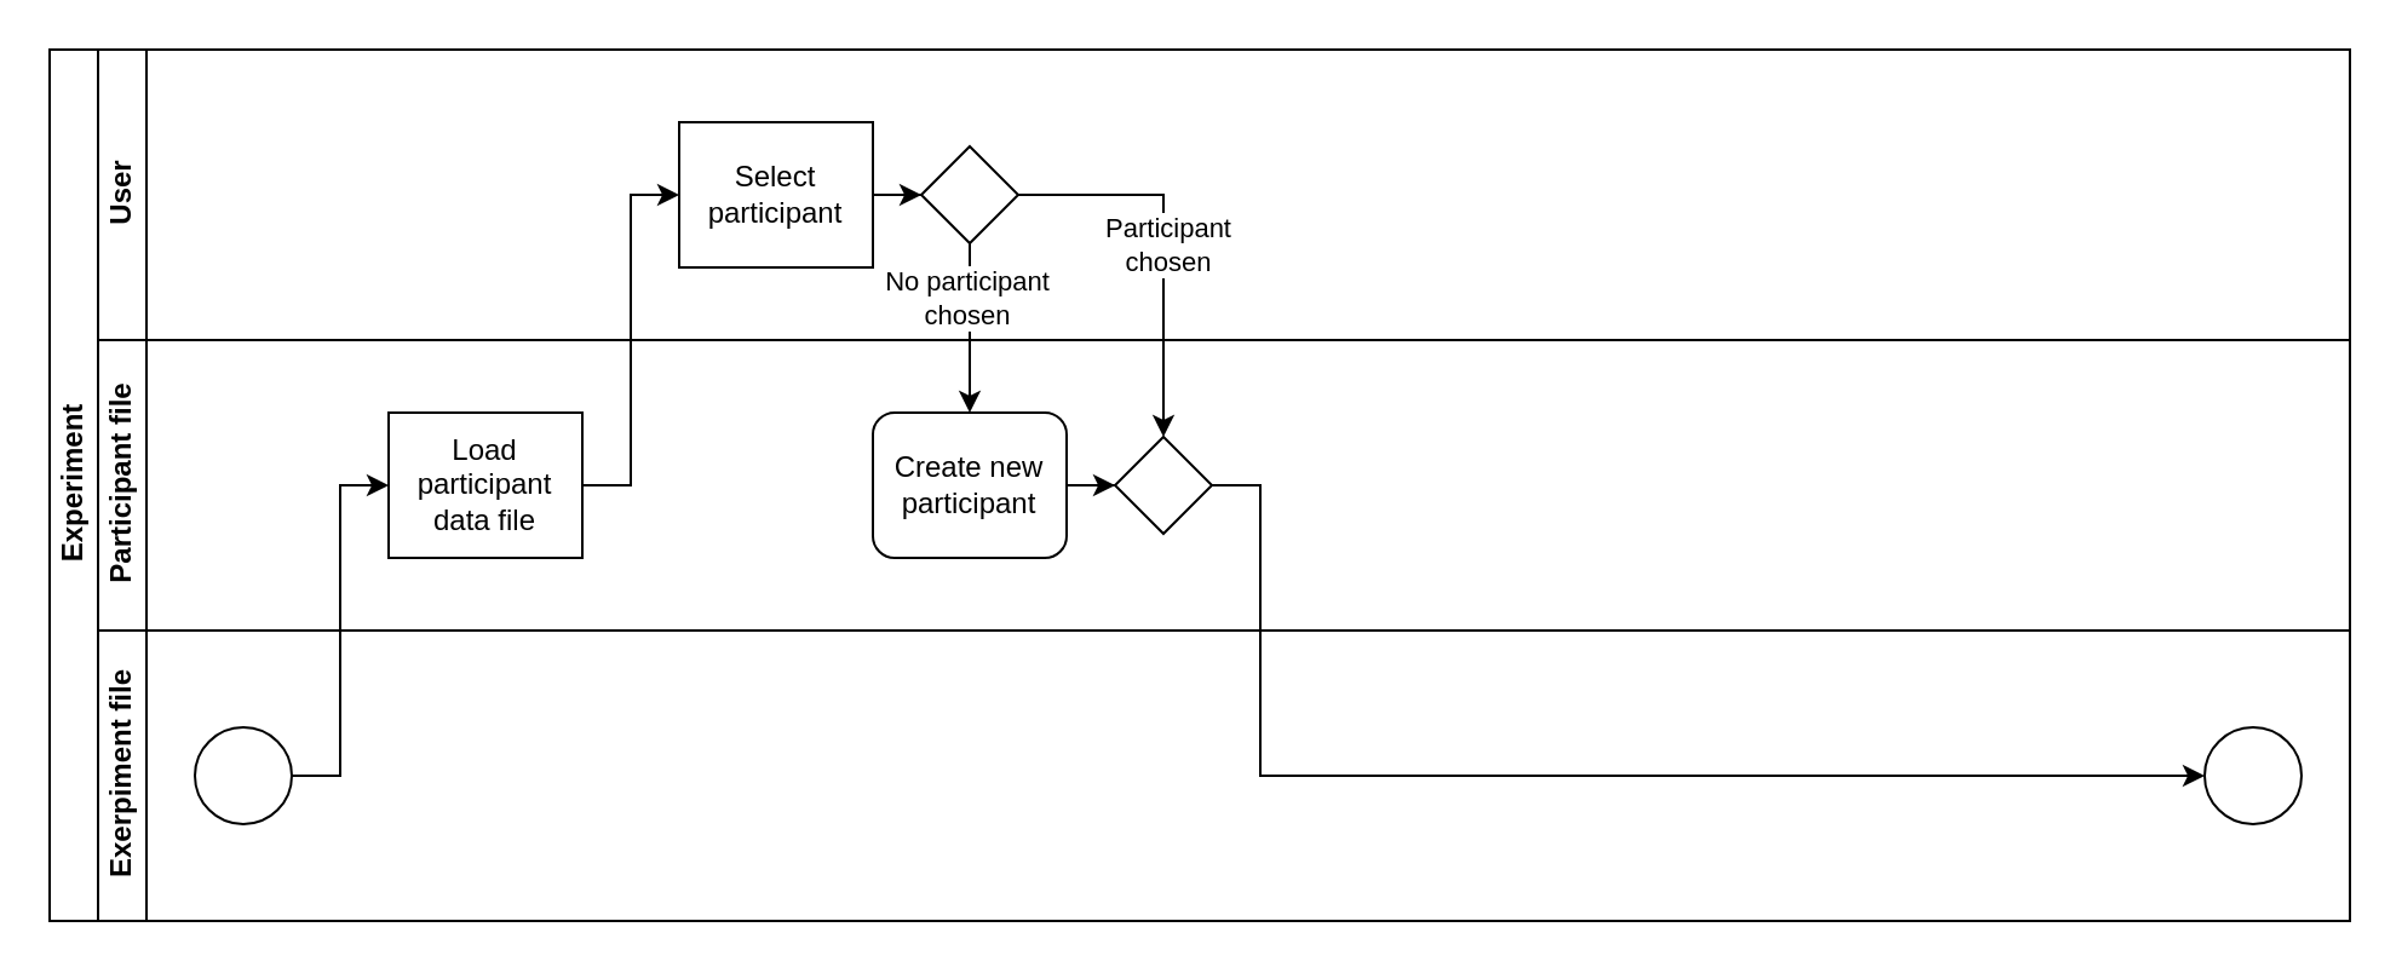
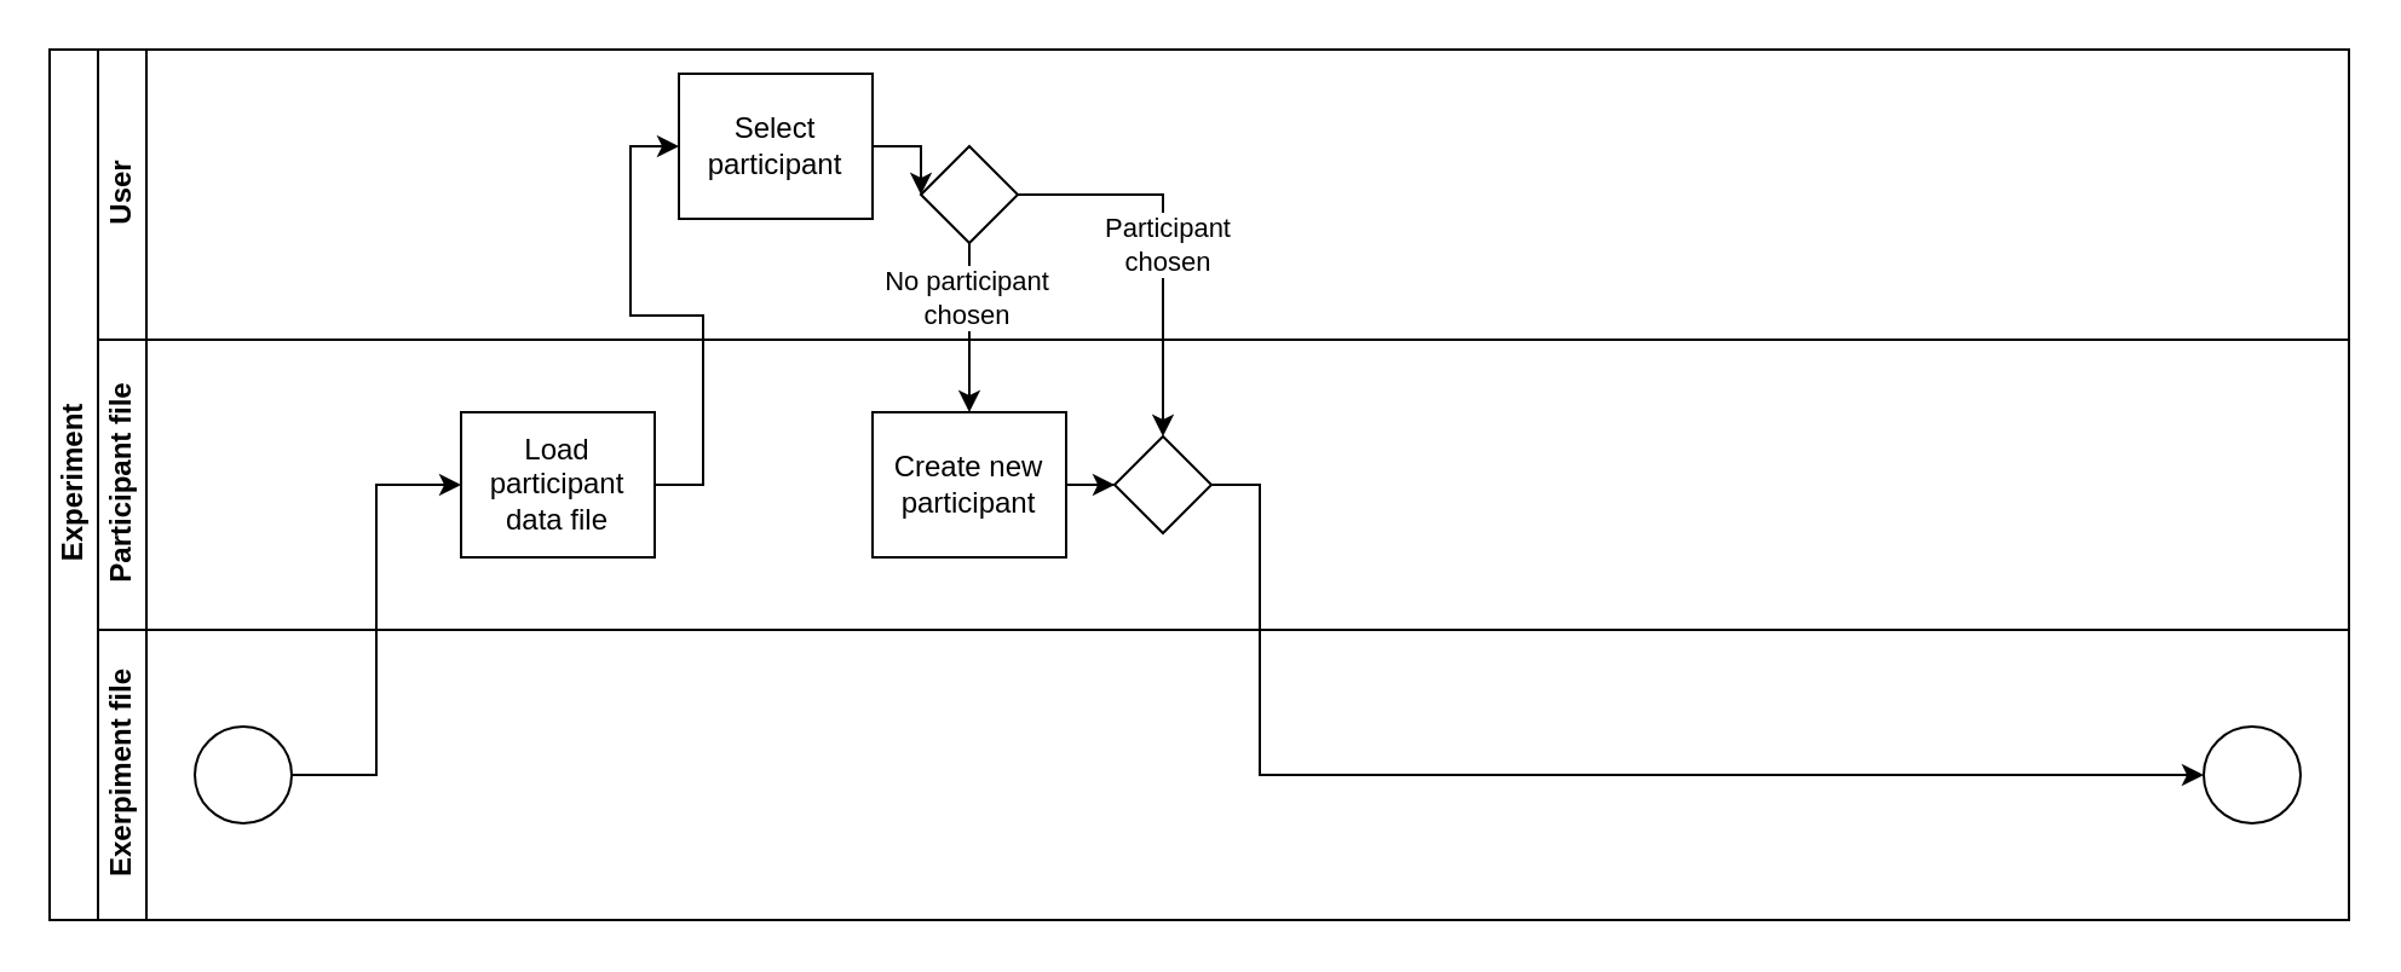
  <mxCell id="0" />
  <mxCell id="1" parent="0" />
  <mxCell id="2" value="Experiment" style="swimlane;html=1;childLayout=stackLayout;resizeParent=1;resizeParentMax=0;horizontal=0;startSize=20;horizontalStack=0;" parent="1" vertex="1"><mxGeometry width="950" height="360" as="geometry" x="20" y="20" /></mxCell>
  <mxCell id="3" value="User" style="swimlane;html=1;startSize=20;horizontal=0;" parent="2" vertex="1"><mxGeometry x="20" width="930" height="120" as="geometry" /></mxCell>
  <mxCell id="4" value="" style="rhombus;whiteSpace=wrap;html=1;fontFamily=Helvetica;fontSize=12;fontColor=#000000;align=center;" parent="3" vertex="1"><mxGeometry x="340" y="40" width="40" height="40" as="geometry" /></mxCell>
  <mxCell id="5" style="edgeStyle=orthogonalEdgeStyle;rounded=0;orthogonalLoop=1;jettySize=auto;html=1;entryX=0;entryY=0.5;entryDx=0;entryDy=0;" parent="3" source="6" target="4" edge="1"><mxGeometry relative="1" as="geometry" /></mxCell>
- <mxCell id="6" value="Select&lt;br&gt;participant" style="rounded=0;whiteSpace=wrap;html=1;fontFamily=Helvetica;fontSize=12;fontColor=#000000;align=center;" parent="3" vertex="1"><mxGeometry x="240" y="30" width="80" height="60" as="geometry" /></mxCell>
+ <mxCell id="6" value="Select&lt;br&gt;participant" style="rounded=0;whiteSpace=wrap;html=1;fontFamily=Helvetica;fontSize=12;fontColor=#000000;align=center;" parent="3" vertex="1"><mxGeometry x="240" y="10" width="80" height="60" as="geometry" /></mxCell>
  <mxCell id="7" value="Participant file" style="swimlane;html=1;startSize=20;horizontal=0;" parent="2" vertex="1"><mxGeometry x="20" y="120" width="930" height="120" as="geometry" /></mxCell>
- <mxCell id="8" value="Load participant data file" style="rounded=0;whiteSpace=wrap;html=1;fontFamily=Helvetica;fontSize=12;fontColor=#000000;align=center;" parent="7" vertex="1"><mxGeometry x="120" y="30" width="80" height="60" as="geometry" /></mxCell>
+ <mxCell id="8" value="Load participant data file" style="rounded=0;whiteSpace=wrap;html=1;fontFamily=Helvetica;fontSize=12;fontColor=#000000;align=center;" parent="7" vertex="1"><mxGeometry x="150" y="30" width="80" height="60" as="geometry" /></mxCell>
  <mxCell id="9" style="edgeStyle=orthogonalEdgeStyle;rounded=0;orthogonalLoop=1;jettySize=auto;html=1;entryX=0;entryY=0.5;entryDx=0;entryDy=0;" parent="7" source="10" target="11" edge="1"><mxGeometry relative="1" as="geometry" /></mxCell>
- <mxCell id="10" value="Create new participant" style="whiteSpace=wrap;html=1;fontFamily=Helvetica;fontSize=12;fontColor=#000000;align=center;rounded=1;" parent="7" vertex="1"><mxGeometry x="320" y="30" width="80" height="60" as="geometry" /></mxCell>
+ <mxCell id="10" value="Create new participant" style="rounded=0;whiteSpace=wrap;html=1;fontFamily=Helvetica;fontSize=12;fontColor=#000000;align=center;" parent="7" vertex="1"><mxGeometry x="320" y="30" width="80" height="60" as="geometry" /></mxCell>
  <mxCell id="11" value="" style="rhombus;whiteSpace=wrap;html=1;fontFamily=Helvetica;fontSize=12;fontColor=#000000;align=center;" parent="7" vertex="1"><mxGeometry x="420" y="40" width="40" height="40" as="geometry" /></mxCell>
  <mxCell id="12" value="Exerpiment file" style="swimlane;html=1;startSize=20;horizontal=0;" parent="2" vertex="1"><mxGeometry x="20" y="240" width="930" height="120" as="geometry" /></mxCell>
  <mxCell id="13" value="" style="ellipse;whiteSpace=wrap;html=1;labelBorderColor=default;labelBackgroundColor=default;" parent="12" vertex="1"><mxGeometry x="40" y="40" width="40" height="40" as="geometry" /></mxCell>
  <mxCell id="14" value="" style="ellipse;whiteSpace=wrap;html=1;" parent="12" vertex="1"><mxGeometry x="870" y="40" width="40" height="40" as="geometry" /></mxCell>
  <mxCell id="15" style="edgeStyle=orthogonalEdgeStyle;rounded=0;orthogonalLoop=1;jettySize=auto;html=1;entryX=0.5;entryY=0;entryDx=0;entryDy=0;" parent="2" source="4" target="10" edge="1"><mxGeometry relative="1" as="geometry" /></mxCell>
  <mxCell id="16" value="No participant &lt;br&gt;chosen" style="edgeLabel;html=1;align=center;verticalAlign=middle;resizable=0;points=[];" parent="15" vertex="1" connectable="0"><mxGeometry x="-0.385" y="-2" relative="1" as="geometry"><mxPoint as="offset" /></mxGeometry></mxCell>
  <mxCell id="17" style="edgeStyle=orthogonalEdgeStyle;rounded=0;orthogonalLoop=1;jettySize=auto;html=1;entryX=0;entryY=0.5;entryDx=0;entryDy=0;" parent="2" source="8" target="6" edge="1"><mxGeometry relative="1" as="geometry" /></mxCell>
  <mxCell id="18" style="edgeStyle=orthogonalEdgeStyle;rounded=0;orthogonalLoop=1;jettySize=auto;html=1;entryX=0.5;entryY=0;entryDx=0;entryDy=0;" parent="2" source="4" target="11" edge="1"><mxGeometry relative="1" as="geometry" /></mxCell>
  <mxCell id="19" value="Participant &lt;br&gt;chosen" style="edgeLabel;html=1;align=center;verticalAlign=middle;resizable=0;points=[];" parent="18" vertex="1" connectable="0"><mxGeometry x="-0.713" y="3" relative="1" as="geometry"><mxPoint x="38" y="23" as="offset" /></mxGeometry></mxCell>
  <mxCell id="20" style="edgeStyle=orthogonalEdgeStyle;rounded=0;orthogonalLoop=1;jettySize=auto;html=1;entryX=0;entryY=0.5;entryDx=0;entryDy=0;" parent="2" source="13" target="8" edge="1"><mxGeometry relative="1" as="geometry" /></mxCell>
  <mxCell id="21" style="edgeStyle=orthogonalEdgeStyle;rounded=0;orthogonalLoop=1;jettySize=auto;html=1;entryX=0;entryY=0.5;entryDx=0;entryDy=0;" edge="1" parent="2" source="11" target="14"><mxGeometry relative="1" as="geometry"><Array as="points"><mxPoint x="500" y="180" /><mxPoint x="500" y="300" /></Array></mxGeometry></mxCell>
